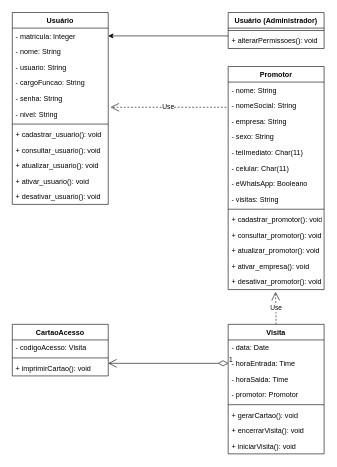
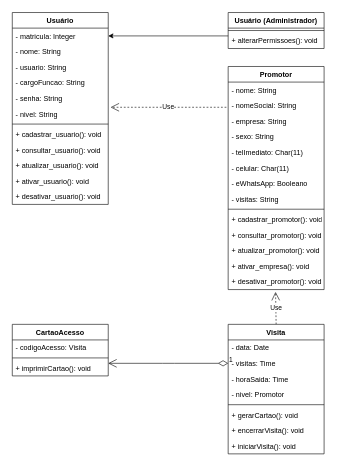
  <mxCell id="0" />
  <mxCell id="1" parent="0" />
  <mxCell id="2" value="Usuário" style="swimlane;fontStyle=1;align=center;verticalAlign=top;childLayout=stackLayout;horizontal=1;startSize=26;horizontalStack=0;resizeParent=1;resizeParentMax=0;resizeLast=0;collapsible=1;marginBottom=0;" parent="1" vertex="1"><mxGeometry x="20" y="20" width="160" height="320" as="geometry" /></mxCell>
  <mxCell id="3" value="- matricula: Integer" style="text;strokeColor=none;fillColor=none;align=left;verticalAlign=top;spacingLeft=4;spacingRight=4;overflow=hidden;rotatable=0;points=[[0,0.5],[1,0.5]];portConstraint=eastwest;" parent="2" vertex="1"><mxGeometry y="26" width="160" height="26" as="geometry" /></mxCell>
  <mxCell id="4" value="- nome: String" style="text;strokeColor=none;fillColor=none;align=left;verticalAlign=top;spacingLeft=4;spacingRight=4;overflow=hidden;rotatable=0;points=[[0,0.5],[1,0.5]];portConstraint=eastwest;" parent="2" vertex="1"><mxGeometry y="52" width="160" height="26" as="geometry" /></mxCell>
  <mxCell id="5" value="- usuario: String" style="text;strokeColor=none;fillColor=none;align=left;verticalAlign=top;spacingLeft=4;spacingRight=4;overflow=hidden;rotatable=0;points=[[0,0.5],[1,0.5]];portConstraint=eastwest;" parent="2" vertex="1"><mxGeometry y="78" width="160" height="26" as="geometry" /></mxCell>
  <mxCell id="6" value="- cargoFuncao: String" style="text;strokeColor=none;fillColor=none;align=left;verticalAlign=top;spacingLeft=4;spacingRight=4;overflow=hidden;rotatable=0;points=[[0,0.5],[1,0.5]];portConstraint=eastwest;" parent="2" vertex="1"><mxGeometry y="104" width="160" height="26" as="geometry" /></mxCell>
  <mxCell id="7" value="- senha: String" style="text;strokeColor=none;fillColor=none;align=left;verticalAlign=top;spacingLeft=4;spacingRight=4;overflow=hidden;rotatable=0;points=[[0,0.5],[1,0.5]];portConstraint=eastwest;" parent="2" vertex="1"><mxGeometry y="130" width="160" height="26" as="geometry" /></mxCell>
  <mxCell id="8" value="- nivel: String" style="text;strokeColor=none;fillColor=none;align=left;verticalAlign=top;spacingLeft=4;spacingRight=4;overflow=hidden;rotatable=0;points=[[0,0.5],[1,0.5]];portConstraint=eastwest;" parent="2" vertex="1"><mxGeometry y="156" width="160" height="26" as="geometry" /></mxCell>
  <mxCell id="9" value="" style="line;strokeWidth=1;fillColor=none;align=left;verticalAlign=middle;spacingTop=-1;spacingLeft=3;spacingRight=3;rotatable=0;labelPosition=right;points=[];portConstraint=eastwest;" parent="2" vertex="1"><mxGeometry y="182" width="160" height="8" as="geometry" /></mxCell>
  <mxCell id="10" value="+ cadastrar_usuario(): void" style="text;strokeColor=none;fillColor=none;align=left;verticalAlign=top;spacingLeft=4;spacingRight=4;overflow=hidden;rotatable=0;points=[[0,0.5],[1,0.5]];portConstraint=eastwest;" parent="2" vertex="1"><mxGeometry y="190" width="160" height="26" as="geometry" /></mxCell>
  <mxCell id="11" value="+ consultar_usuario(): void" style="text;strokeColor=none;fillColor=none;align=left;verticalAlign=top;spacingLeft=4;spacingRight=4;overflow=hidden;rotatable=0;points=[[0,0.5],[1,0.5]];portConstraint=eastwest;" parent="2" vertex="1"><mxGeometry y="216" width="160" height="26" as="geometry" /></mxCell>
  <mxCell id="12" value="+ atualizar_usuario(): void" style="text;strokeColor=none;fillColor=none;align=left;verticalAlign=top;spacingLeft=4;spacingRight=4;overflow=hidden;rotatable=0;points=[[0,0.5],[1,0.5]];portConstraint=eastwest;" vertex="1" parent="2"><mxGeometry y="242" width="160" height="26" as="geometry" /></mxCell>
  <mxCell id="13" value="+ ativar_usuario(): void" style="text;strokeColor=none;fillColor=none;align=left;verticalAlign=top;spacingLeft=4;spacingRight=4;overflow=hidden;rotatable=0;points=[[0,0.5],[1,0.5]];portConstraint=eastwest;" vertex="1" parent="2"><mxGeometry y="268" width="160" height="26" as="geometry" /></mxCell>
  <mxCell id="14" value="+ desativar_usuario(): void" style="text;strokeColor=none;fillColor=none;align=left;verticalAlign=top;spacingLeft=4;spacingRight=4;overflow=hidden;rotatable=0;points=[[0,0.5],[1,0.5]];portConstraint=eastwest;" vertex="1" parent="2"><mxGeometry y="294" width="160" height="26" as="geometry" /></mxCell>
  <mxCell id="15" value="" style="endArrow=classic;html=1;entryX=1;entryY=0.5;entryDx=0;entryDy=0;exitX=0;exitY=0.5;exitDx=0;exitDy=0;" parent="1" target="3" edge="1"><mxGeometry width="50" height="50" relative="1" as="geometry"><mxPoint x="380" y="59" as="sourcePoint" /><mxPoint x="420" y="320" as="targetPoint" /></mxGeometry></mxCell>
  <mxCell id="16" value="Use" style="endArrow=open;endSize=12;dashed=1;html=1;entryX=1.025;entryY=0.077;entryDx=0;entryDy=0;entryPerimeter=0;" parent="1" target="8" edge="1"><mxGeometry width="160" relative="1" as="geometry"><mxPoint x="377" y="178" as="sourcePoint" /><mxPoint x="186.08" y="227.012" as="targetPoint" /></mxGeometry></mxCell>
  <mxCell id="17" value="Use" style="endArrow=open;endSize=12;dashed=1;html=1;exitX=0.5;exitY=0;exitDx=0;exitDy=0;entryX=0.494;entryY=1.154;entryDx=0;entryDy=0;entryPerimeter=0;" parent="1" source="37" target="36" edge="1"><mxGeometry width="160" relative="1" as="geometry"><mxPoint x="560" y="480" as="sourcePoint" /><mxPoint x="720" y="480" as="targetPoint" /></mxGeometry></mxCell>
  <mxCell id="18" value="1" style="endArrow=open;html=1;endSize=12;startArrow=diamondThin;startSize=14;startFill=0;edgeStyle=orthogonalEdgeStyle;align=left;verticalAlign=bottom;entryX=1;entryY=0.5;entryDx=0;entryDy=0;exitX=0;exitY=0.5;exitDx=0;exitDy=0;" parent="1" source="39" edge="1"><mxGeometry x="-1" y="3" relative="1" as="geometry"><mxPoint x="375" y="579" as="sourcePoint" /><mxPoint x="180" y="605" as="targetPoint" /></mxGeometry></mxCell>
  <mxCell id="19" value="Usuário (Administrador)" style="swimlane;fontStyle=1;align=center;verticalAlign=top;childLayout=stackLayout;horizontal=1;startSize=26;horizontalStack=0;resizeParent=1;resizeParentMax=0;resizeLast=0;collapsible=1;marginBottom=0;" parent="1" vertex="1"><mxGeometry x="380" y="20" width="160" height="60" as="geometry" /></mxCell>
  <mxCell id="20" value="" style="line;strokeWidth=1;fillColor=none;align=left;verticalAlign=middle;spacingTop=-1;spacingLeft=3;spacingRight=3;rotatable=0;labelPosition=right;points=[];portConstraint=eastwest;" parent="19" vertex="1"><mxGeometry y="26" width="160" height="8" as="geometry" /></mxCell>
  <mxCell id="21" value="+ alterarPermissoes(): void" style="text;strokeColor=none;fillColor=none;align=left;verticalAlign=top;spacingLeft=4;spacingRight=4;overflow=hidden;rotatable=0;points=[[0,0.5],[1,0.5]];portConstraint=eastwest;" parent="19" vertex="1"><mxGeometry y="34" width="160" height="26" as="geometry" /></mxCell>
  <mxCell id="22" value="Promotor" style="swimlane;fontStyle=1;align=center;verticalAlign=top;childLayout=stackLayout;horizontal=1;startSize=26;horizontalStack=0;resizeParent=1;resizeParentMax=0;resizeLast=0;collapsible=1;marginBottom=0;" vertex="1" parent="1"><mxGeometry x="380" y="110" width="160" height="372" as="geometry" /></mxCell>
  <mxCell id="23" value="- nome: String" style="text;strokeColor=none;fillColor=none;align=left;verticalAlign=top;spacingLeft=4;spacingRight=4;overflow=hidden;rotatable=0;points=[[0,0.5],[1,0.5]];portConstraint=eastwest;" vertex="1" parent="22"><mxGeometry y="26" width="160" height="26" as="geometry" /></mxCell>
  <mxCell id="24" value="- nomeSocial: String" style="text;strokeColor=none;fillColor=none;align=left;verticalAlign=top;spacingLeft=4;spacingRight=4;overflow=hidden;rotatable=0;points=[[0,0.5],[1,0.5]];portConstraint=eastwest;" vertex="1" parent="22"><mxGeometry y="52" width="160" height="26" as="geometry" /></mxCell>
  <mxCell id="25" value="- empresa: String" style="text;strokeColor=none;fillColor=none;align=left;verticalAlign=top;spacingLeft=4;spacingRight=4;overflow=hidden;rotatable=0;points=[[0,0.5],[1,0.5]];portConstraint=eastwest;" vertex="1" parent="22"><mxGeometry y="78" width="160" height="26" as="geometry" /></mxCell>
  <mxCell id="26" value="- sexo: String" style="text;strokeColor=none;fillColor=none;align=left;verticalAlign=top;spacingLeft=4;spacingRight=4;overflow=hidden;rotatable=0;points=[[0,0.5],[1,0.5]];portConstraint=eastwest;" vertex="1" parent="22"><mxGeometry y="104" width="160" height="26" as="geometry" /></mxCell>
  <mxCell id="27" value="- telImediato: Char(11)" style="text;strokeColor=none;fillColor=none;align=left;verticalAlign=top;spacingLeft=4;spacingRight=4;overflow=hidden;rotatable=0;points=[[0,0.5],[1,0.5]];portConstraint=eastwest;" vertex="1" parent="22"><mxGeometry y="130" width="160" height="26" as="geometry" /></mxCell>
  <mxCell id="28" value="- celular: Char(11)" style="text;strokeColor=none;fillColor=none;align=left;verticalAlign=top;spacingLeft=4;spacingRight=4;overflow=hidden;rotatable=0;points=[[0,0.5],[1,0.5]];portConstraint=eastwest;" vertex="1" parent="22"><mxGeometry y="156" width="160" height="26" as="geometry" /></mxCell>
  <mxCell id="29" value="- eWhatsApp: Booleano" style="text;strokeColor=none;fillColor=none;align=left;verticalAlign=top;spacingLeft=4;spacingRight=4;overflow=hidden;rotatable=0;points=[[0,0.5],[1,0.5]];portConstraint=eastwest;" vertex="1" parent="22"><mxGeometry y="182" width="160" height="26" as="geometry" /></mxCell>
  <mxCell id="30" value="- visitas: String" style="text;strokeColor=none;fillColor=none;align=left;verticalAlign=top;spacingLeft=4;spacingRight=4;overflow=hidden;rotatable=0;points=[[0,0.5],[1,0.5]];portConstraint=eastwest;" vertex="1" parent="22"><mxGeometry y="208" width="160" height="26" as="geometry" /></mxCell>
  <mxCell id="31" value="" style="line;strokeWidth=1;fillColor=none;align=left;verticalAlign=middle;spacingTop=-1;spacingLeft=3;spacingRight=3;rotatable=0;labelPosition=right;points=[];portConstraint=eastwest;" vertex="1" parent="22"><mxGeometry y="234" width="160" height="8" as="geometry" /></mxCell>
  <mxCell id="32" value="+ cadastrar_promotor(): void" style="text;strokeColor=none;fillColor=none;align=left;verticalAlign=top;spacingLeft=4;spacingRight=4;overflow=hidden;rotatable=0;points=[[0,0.5],[1,0.5]];portConstraint=eastwest;" vertex="1" parent="22"><mxGeometry y="242" width="160" height="26" as="geometry" /></mxCell>
  <mxCell id="33" value="+ consultar_promotor(): void" style="text;strokeColor=none;fillColor=none;align=left;verticalAlign=top;spacingLeft=4;spacingRight=4;overflow=hidden;rotatable=0;points=[[0,0.5],[1,0.5]];portConstraint=eastwest;" vertex="1" parent="22"><mxGeometry y="268" width="160" height="26" as="geometry" /></mxCell>
  <mxCell id="34" value="+ atualizar_promotor(): void" style="text;strokeColor=none;fillColor=none;align=left;verticalAlign=top;spacingLeft=4;spacingRight=4;overflow=hidden;rotatable=0;points=[[0,0.5],[1,0.5]];portConstraint=eastwest;" vertex="1" parent="22"><mxGeometry y="294" width="160" height="26" as="geometry" /></mxCell>
  <mxCell id="35" value="+ ativar_empresa(): void" style="text;strokeColor=none;fillColor=none;align=left;verticalAlign=top;spacingLeft=4;spacingRight=4;overflow=hidden;rotatable=0;points=[[0,0.5],[1,0.5]];portConstraint=eastwest;" vertex="1" parent="22"><mxGeometry y="320" width="160" height="26" as="geometry" /></mxCell>
  <mxCell id="36" value="+ desativar_promotor(): void" style="text;strokeColor=none;fillColor=none;align=left;verticalAlign=top;spacingLeft=4;spacingRight=4;overflow=hidden;rotatable=0;points=[[0,0.5],[1,0.5]];portConstraint=eastwest;" vertex="1" parent="22"><mxGeometry y="346" width="160" height="26" as="geometry" /></mxCell>
  <mxCell id="37" value="Visita" style="swimlane;fontStyle=1;align=center;verticalAlign=top;childLayout=stackLayout;horizontal=1;startSize=26;horizontalStack=0;resizeParent=1;resizeParentMax=0;resizeLast=0;collapsible=1;marginBottom=0;" parent="1" vertex="1"><mxGeometry x="380" y="540" width="160" height="216" as="geometry" /></mxCell>
  <mxCell id="38" value="- data: Date" style="text;strokeColor=none;fillColor=none;align=left;verticalAlign=top;spacingLeft=4;spacingRight=4;overflow=hidden;rotatable=0;points=[[0,0.5],[1,0.5]];portConstraint=eastwest;" parent="37" vertex="1"><mxGeometry y="26" width="160" height="26" as="geometry" /></mxCell>
- <mxCell id="39" value="- horaEntrada: Time" style="text;strokeColor=none;fillColor=none;align=left;verticalAlign=top;spacingLeft=4;spacingRight=4;overflow=hidden;rotatable=0;points=[[0,0.5],[1,0.5]];portConstraint=eastwest;" vertex="1" parent="37"><mxGeometry y="52" width="160" height="26" as="geometry" /></mxCell>
+ <mxCell id="39" value="- visitas: Time" style="text;strokeColor=none;fillColor=none;align=left;verticalAlign=top;spacingLeft=4;spacingRight=4;overflow=hidden;rotatable=0;points=[[0,0.5],[1,0.5]];portConstraint=eastwest;" vertex="1" parent="37"><mxGeometry y="52" width="160" height="26" as="geometry" /></mxCell>
  <mxCell id="40" value="- horaSaida: Time" style="text;strokeColor=none;fillColor=none;align=left;verticalAlign=top;spacingLeft=4;spacingRight=4;overflow=hidden;rotatable=0;points=[[0,0.5],[1,0.5]];portConstraint=eastwest;" vertex="1" parent="37"><mxGeometry y="78" width="160" height="26" as="geometry" /></mxCell>
- <mxCell id="41" value="- promotor: Promotor" style="text;strokeColor=none;fillColor=none;align=left;verticalAlign=top;spacingLeft=4;spacingRight=4;overflow=hidden;rotatable=0;points=[[0,0.5],[1,0.5]];portConstraint=eastwest;" vertex="1" parent="37"><mxGeometry y="104" width="160" height="26" as="geometry" /></mxCell>
+ <mxCell id="41" value="- nivel: Promotor" style="text;strokeColor=none;fillColor=none;align=left;verticalAlign=top;spacingLeft=4;spacingRight=4;overflow=hidden;rotatable=0;points=[[0,0.5],[1,0.5]];portConstraint=eastwest;" vertex="1" parent="37"><mxGeometry y="104" width="160" height="26" as="geometry" /></mxCell>
  <mxCell id="42" value="" style="line;strokeWidth=1;fillColor=none;align=left;verticalAlign=middle;spacingTop=-1;spacingLeft=3;spacingRight=3;rotatable=0;labelPosition=right;points=[];portConstraint=eastwest;" parent="37" vertex="1"><mxGeometry y="130" width="160" height="8" as="geometry" /></mxCell>
  <mxCell id="43" value="+ gerarCartao(): void" style="text;strokeColor=none;fillColor=none;align=left;verticalAlign=top;spacingLeft=4;spacingRight=4;overflow=hidden;rotatable=0;points=[[0,0.5],[1,0.5]];portConstraint=eastwest;" parent="37" vertex="1"><mxGeometry y="138" width="160" height="26" as="geometry" /></mxCell>
  <mxCell id="44" value="+ encerrarVisita(): void" style="text;strokeColor=none;fillColor=none;align=left;verticalAlign=top;spacingLeft=4;spacingRight=4;overflow=hidden;rotatable=0;points=[[0,0.5],[1,0.5]];portConstraint=eastwest;" vertex="1" parent="37"><mxGeometry y="164" width="160" height="26" as="geometry" /></mxCell>
  <mxCell id="45" value="+ iniciarVisita(): void" style="text;strokeColor=none;fillColor=none;align=left;verticalAlign=top;spacingLeft=4;spacingRight=4;overflow=hidden;rotatable=0;points=[[0,0.5],[1,0.5]];portConstraint=eastwest;" vertex="1" parent="37"><mxGeometry y="190" width="160" height="26" as="geometry" /></mxCell>
  <mxCell id="46" value="CartaoAcesso" style="swimlane;fontStyle=1;align=center;verticalAlign=top;childLayout=stackLayout;horizontal=1;startSize=26;horizontalStack=0;resizeParent=1;resizeParentMax=0;resizeLast=0;collapsible=1;marginBottom=0;" parent="1" vertex="1"><mxGeometry x="20" y="540" width="160" height="86" as="geometry" /></mxCell>
  <mxCell id="47" value="- codigoAcesso: Visita" style="text;strokeColor=none;fillColor=none;align=left;verticalAlign=top;spacingLeft=4;spacingRight=4;overflow=hidden;rotatable=0;points=[[0,0.5],[1,0.5]];portConstraint=eastwest;" vertex="1" parent="46"><mxGeometry y="26" width="160" height="26" as="geometry" /></mxCell>
  <mxCell id="48" value="" style="line;strokeWidth=1;fillColor=none;align=left;verticalAlign=middle;spacingTop=-1;spacingLeft=3;spacingRight=3;rotatable=0;labelPosition=right;points=[];portConstraint=eastwest;" parent="46" vertex="1"><mxGeometry y="52" width="160" height="8" as="geometry" /></mxCell>
  <mxCell id="49" value="+ imprimirCartao(): void" style="text;strokeColor=none;fillColor=none;align=left;verticalAlign=top;spacingLeft=4;spacingRight=4;overflow=hidden;rotatable=0;points=[[0,0.5],[1,0.5]];portConstraint=eastwest;" parent="46" vertex="1"><mxGeometry y="60" width="160" height="26" as="geometry" /></mxCell>
